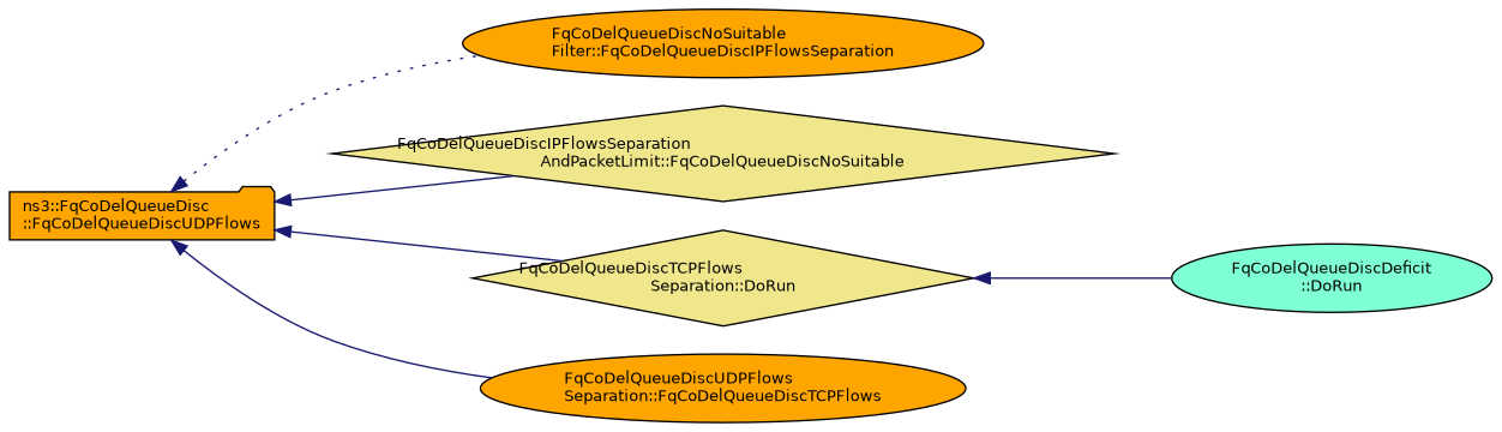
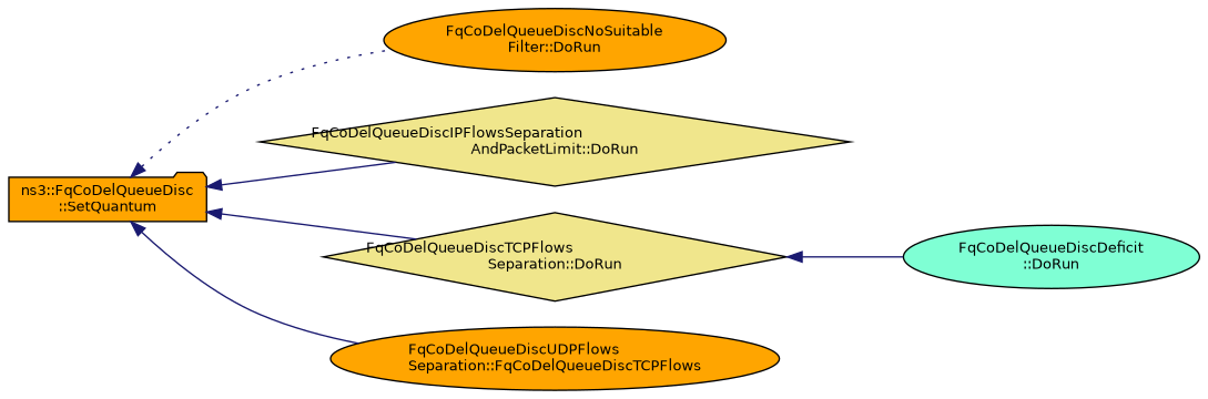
  digraph {
    rankdir=LR
    node [color=black fillcolor=orange fontname=Helvetica fontsize=10 shape=ellipse style=filled]
    edge [color=midnightblue dir=back fontname=Helvetica fontsize=10 labelfontname=Helvetica labelfontsize=10 style=solid]
-   n1 [fontcolor=black height=0.2 label="ns3::FqCoDelQueueDisc\l::FqCoDelQueueDiscUDPFlows" shape=folder width=0.4]
-   n2 [height=0.2 label="FqCoDelQueueDiscNoSuitable\lFilter::FqCoDelQueueDiscIPFlowsSeparation" width=0.4]
-   n3 [fillcolor=khaki height=0.2 label="FqCoDelQueueDiscIPFlowsSeparation\lAndPacketLimit::FqCoDelQueueDiscNoSuitable" shape=diamond width=0.4]
+   n1 [fontcolor=black height=0.2 label="ns3::FqCoDelQueueDisc\l::SetQuantum" shape=folder width=0.4]
+   n2 [height=0.2 label="FqCoDelQueueDiscNoSuitable\lFilter::DoRun" width=0.4]
+   n3 [fillcolor=khaki height=0.2 label="FqCoDelQueueDiscIPFlowsSeparation\lAndPacketLimit::DoRun" shape=diamond width=0.4]
    n4 [fillcolor=khaki height=0.2 label="FqCoDelQueueDiscTCPFlows\lSeparation::DoRun" shape=diamond width=0.4]
    n5 [height=0.2 label="FqCoDelQueueDiscUDPFlows\lSeparation::FqCoDelQueueDiscTCPFlows" width=0.4]
    n6 [fillcolor=aquamarine height=0.2 label="FqCoDelQueueDiscDeficit\l::DoRun" width=0.4]
    n1 -> n2 [style=dotted]
    n1 -> n3
    n1 -> n4
    n1 -> n5
    n4 -> n6
  }
